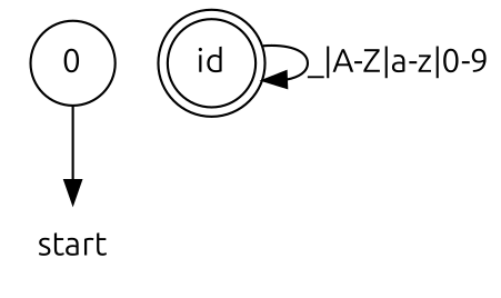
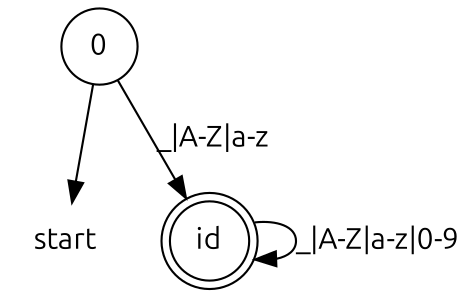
  digraph {
    fontname=Ubuntu
    node [fontname=Ubuntu]
    edge [fontname=Ubuntu]
    start [shape=plaintext]
    0 [shape=circle]
    id [shape=doublecircle]
    0 -> start
+   0 -> id [label="_|A-Z|a-z"]
    id -> id [label="_|A-Z|a-z|0-9"]
  }
